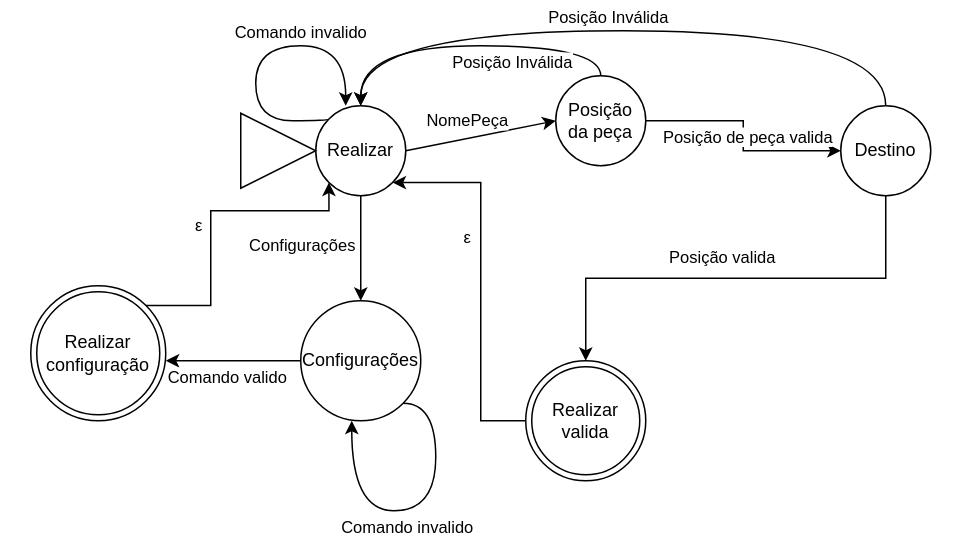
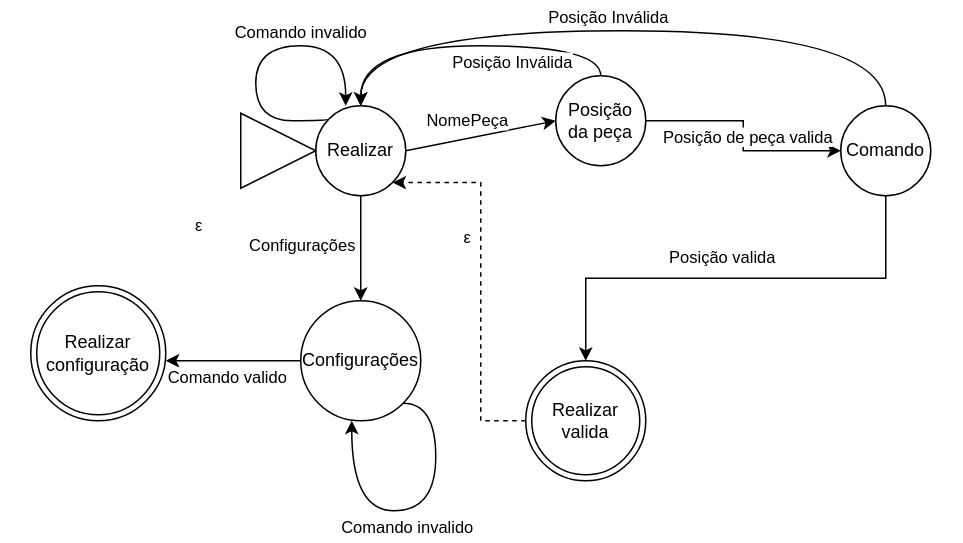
  <mxCell id="0" />
  <mxCell id="1" parent="0" />
  <mxCell id="2" style="edgeStyle=orthogonalEdgeStyle;rounded=0;orthogonalLoop=1;jettySize=auto;html=1;exitX=0;exitY=0;exitDx=0;exitDy=0;curved=1;entryX=0.333;entryY=0;entryDx=0;entryDy=0;entryPerimeter=0;" edge="1" parent="1" source="6" target="6"><mxGeometry relative="1" as="geometry"><mxPoint x="150" y="0" as="targetPoint" /><Array as="points"><mxPoint x="219" y="80" /><mxPoint x="170" y="80" /><mxPoint x="170" y="30" /><mxPoint x="230" y="30" /></Array></mxGeometry></mxCell>
  <mxCell id="3" value="Comando invalido" style="edgeLabel;html=1;align=center;verticalAlign=middle;resizable=0;points=[];" vertex="1" connectable="0" parent="2"><mxGeometry x="0.2" relative="1" as="geometry"><mxPoint x="10" y="-10" as="offset" /></mxGeometry></mxCell>
  <mxCell id="4" style="edgeStyle=orthogonalEdgeStyle;rounded=0;orthogonalLoop=1;jettySize=auto;html=1;exitX=0.5;exitY=1;exitDx=0;exitDy=0;entryX=0.5;entryY=0;entryDx=0;entryDy=0;" edge="1" parent="1" source="6" target="27"><mxGeometry relative="1" as="geometry" /></mxCell>
  <mxCell id="5" value="Configurações" style="edgeLabel;html=1;align=center;verticalAlign=middle;resizable=0;points=[];" vertex="1" connectable="0" parent="4"><mxGeometry x="-0.086" relative="1" as="geometry"><mxPoint x="-40" as="offset" /></mxGeometry></mxCell>
  <mxCell id="6" value="Realizar" style="shape=ellipse;html=1;dashed=0;whiteSpace=wrap;aspect=fixed;perimeter=ellipsePerimeter;" vertex="1" parent="1"><mxGeometry x="210" y="70" width="60" height="60" as="geometry" /></mxCell>
  <mxCell id="7" value="" style="triangle;whiteSpace=wrap;html=1;dashed=0;direction=west;rotation=-180;" vertex="1" parent="1"><mxGeometry x="160" y="75" width="50" height="50" as="geometry" /></mxCell>
  <mxCell id="8" style="edgeStyle=orthogonalEdgeStyle;rounded=0;orthogonalLoop=1;jettySize=auto;html=1;exitX=1;exitY=0.5;exitDx=0;exitDy=0;entryX=0;entryY=0.5;entryDx=0;entryDy=0;" edge="1" parent="1" source="11" target="18"><mxGeometry relative="1" as="geometry" /></mxCell>
  <mxCell id="9" value="Posição de peça valida" style="edgeLabel;html=1;align=center;verticalAlign=middle;resizable=0;points=[];" vertex="1" connectable="0" parent="8"><mxGeometry x="-0.262" y="-1" relative="1" as="geometry"><mxPoint x="12" y="9" as="offset" /></mxGeometry></mxCell>
  <mxCell id="10" style="edgeStyle=orthogonalEdgeStyle;rounded=0;orthogonalLoop=1;jettySize=auto;html=1;exitX=0.5;exitY=0;exitDx=0;exitDy=0;entryX=0.5;entryY=0;entryDx=0;entryDy=0;curved=1;" edge="1" parent="1" source="11" target="6"><mxGeometry relative="1" as="geometry" /></mxCell>
  <mxCell id="11" value="Posição da peça" style="shape=ellipse;html=1;dashed=0;whiteSpace=wrap;aspect=fixed;perimeter=ellipsePerimeter;" vertex="1" parent="1"><mxGeometry x="370" y="50" width="60" height="60" as="geometry" /></mxCell>
  <mxCell id="12" value="" style="endArrow=classic;html=1;rounded=0;entryX=0;entryY=0.5;entryDx=0;entryDy=0;exitX=1;exitY=0.5;exitDx=0;exitDy=0;" edge="1" parent="1" source="6" target="11"><mxGeometry width="50" height="50" relative="1" as="geometry"><mxPoint x="220" y="130" as="sourcePoint" /><mxPoint x="270" y="80" as="targetPoint" /></mxGeometry></mxCell>
  <mxCell id="13" value="NomePeça" style="edgeLabel;html=1;align=center;verticalAlign=middle;resizable=0;points=[];" vertex="1" connectable="0" parent="12"><mxGeometry x="0.08" y="-1" relative="1" as="geometry"><mxPoint x="-14" y="-11" as="offset" /></mxGeometry></mxCell>
  <mxCell id="14" style="edgeStyle=orthogonalEdgeStyle;rounded=0;orthogonalLoop=1;jettySize=auto;html=1;entryX=0.5;entryY=0;entryDx=0;entryDy=0;curved=1;exitX=0.5;exitY=0;exitDx=0;exitDy=0;" edge="1" parent="1" source="18" target="6"><mxGeometry relative="1" as="geometry"><Array as="points"><mxPoint x="590" y="20" /><mxPoint x="240" y="20" /></Array></mxGeometry></mxCell>
  <mxCell id="15" value="Posição Inválida" style="edgeLabel;html=1;align=center;verticalAlign=middle;resizable=0;points=[];" vertex="1" connectable="0" parent="14"><mxGeometry x="0.049" y="3" relative="1" as="geometry"><mxPoint y="-13" as="offset" /></mxGeometry></mxCell>
  <mxCell id="16" style="edgeStyle=orthogonalEdgeStyle;rounded=0;orthogonalLoop=1;jettySize=auto;html=1;exitX=0.5;exitY=1;exitDx=0;exitDy=0;entryX=0.5;entryY=0;entryDx=0;entryDy=0;" edge="1" parent="1" source="18" target="22"><mxGeometry relative="1" as="geometry" /></mxCell>
  <mxCell id="17" value="Posição valida" style="edgeLabel;html=1;align=center;verticalAlign=middle;resizable=0;points=[];" vertex="1" connectable="0" parent="16"><mxGeometry x="0.065" y="2" relative="1" as="geometry"><mxPoint y="-17" as="offset" /></mxGeometry></mxCell>
- <mxCell id="18" value="Destino" style="shape=ellipse;html=1;dashed=0;whiteSpace=wrap;aspect=fixed;perimeter=ellipsePerimeter;" vertex="1" parent="1"><mxGeometry x="560" y="70" width="60" height="60" as="geometry" /></mxCell>
+ <mxCell id="18" value="Comando" style="shape=ellipse;html=1;dashed=0;whiteSpace=wrap;aspect=fixed;perimeter=ellipsePerimeter;" vertex="1" parent="1"><mxGeometry x="560" y="70" width="60" height="60" as="geometry" /></mxCell>
  <mxCell id="19" value="Posição Inválida" style="edgeLabel;html=1;align=center;verticalAlign=middle;resizable=0;points=[];" vertex="1" connectable="0" parent="1"><mxGeometry x="340" y="40" as="geometry" /></mxCell>
- <mxCell id="20" style="edgeStyle=orthogonalEdgeStyle;rounded=0;orthogonalLoop=1;jettySize=auto;html=1;exitX=0;exitY=0.5;exitDx=0;exitDy=0;entryX=1;entryY=1;entryDx=0;entryDy=0;" edge="1" parent="1" source="22" target="6"><mxGeometry relative="1" as="geometry"><Array as="points"><mxPoint x="320" y="280" /><mxPoint x="320" y="121" /></Array></mxGeometry></mxCell>
+ <mxCell id="20" style="edgeStyle=orthogonalEdgeStyle;rounded=0;orthogonalLoop=1;jettySize=auto;html=1;exitX=0;exitY=0.5;exitDx=0;exitDy=0;entryX=1;entryY=1;entryDx=0;entryDy=0;dashed=1;" edge="1" parent="1" source="22" target="6"><mxGeometry relative="1" as="geometry"><Array as="points"><mxPoint x="320" y="280" /><mxPoint x="320" y="121" /></Array></mxGeometry></mxCell>
  <mxCell id="21" value="ε" style="edgeLabel;html=1;align=center;verticalAlign=middle;resizable=0;points=[];" vertex="1" connectable="0" parent="20"><mxGeometry x="0.2" y="1" relative="1" as="geometry"><mxPoint x="-9" y="-4" as="offset" /></mxGeometry></mxCell>
  <mxCell id="22" value="Realizar valida" style="ellipse;shape=doubleEllipse;html=1;dashed=0;whiteSpace=wrap;aspect=fixed;" vertex="1" parent="1"><mxGeometry x="350" y="240" width="80" height="80" as="geometry" /></mxCell>
  <mxCell id="23" style="edgeStyle=orthogonalEdgeStyle;rounded=0;orthogonalLoop=1;jettySize=auto;html=1;exitX=0;exitY=0.5;exitDx=0;exitDy=0;entryX=1;entryY=0.5;entryDx=0;entryDy=0;" edge="1" parent="1" source="27"><mxGeometry relative="1" as="geometry"><mxPoint x="110" y="240" as="targetPoint" /></mxGeometry></mxCell>
  <mxCell id="24" value="Comando valido" style="edgeLabel;html=1;align=center;verticalAlign=middle;resizable=0;points=[];" vertex="1" connectable="0" parent="23"><mxGeometry x="0.089" y="1" relative="1" as="geometry"><mxPoint x="-1" y="9" as="offset" /></mxGeometry></mxCell>
  <mxCell id="25" style="edgeStyle=orthogonalEdgeStyle;rounded=0;orthogonalLoop=1;jettySize=auto;html=1;exitX=1;exitY=1;exitDx=0;exitDy=0;curved=1;entryX=0.425;entryY=1;entryDx=0;entryDy=0;entryPerimeter=0;" edge="1" parent="1" source="27" target="27"><mxGeometry relative="1" as="geometry"><mxPoint x="240" y="360" as="targetPoint" /><Array as="points"><mxPoint x="290" y="268" /><mxPoint x="290" y="340" /><mxPoint x="234" y="340" /></Array></mxGeometry></mxCell>
  <mxCell id="26" value="Comando invalido" style="edgeLabel;html=1;align=center;verticalAlign=middle;resizable=0;points=[];" vertex="1" connectable="0" parent="25"><mxGeometry x="0.169" y="-4" relative="1" as="geometry"><mxPoint x="9" y="14" as="offset" /></mxGeometry></mxCell>
  <mxCell id="27" value="Configurações" style="shape=ellipse;html=1;dashed=0;whiteSpace=wrap;aspect=fixed;perimeter=ellipsePerimeter;" vertex="1" parent="1"><mxGeometry x="200" y="200" width="80" height="80" as="geometry" /></mxCell>
- <mxCell id="28" style="edgeStyle=orthogonalEdgeStyle;rounded=0;orthogonalLoop=1;jettySize=auto;html=1;exitX=1;exitY=0;exitDx=0;exitDy=0;entryX=0;entryY=1;entryDx=0;entryDy=0;" edge="1" parent="1" source="29" target="6"><mxGeometry relative="1" as="geometry"><Array as="points"><mxPoint x="140" y="203" /><mxPoint x="140" y="140" /><mxPoint x="219" y="140" /></Array></mxGeometry></mxCell>
  <mxCell id="29" value="Realizar configuração" style="ellipse;shape=doubleEllipse;html=1;dashed=0;whiteSpace=wrap;aspect=fixed;" vertex="1" parent="1"><mxGeometry x="20" y="190" width="90" height="90" as="geometry" /></mxCell>
  <mxCell id="30" value="ε" style="edgeLabel;html=1;align=center;verticalAlign=middle;resizable=0;points=[];" vertex="1" connectable="0" parent="1"><mxGeometry x="180" y="139.999" as="geometry"><mxPoint x="-49" y="10" as="offset" /></mxGeometry></mxCell>
